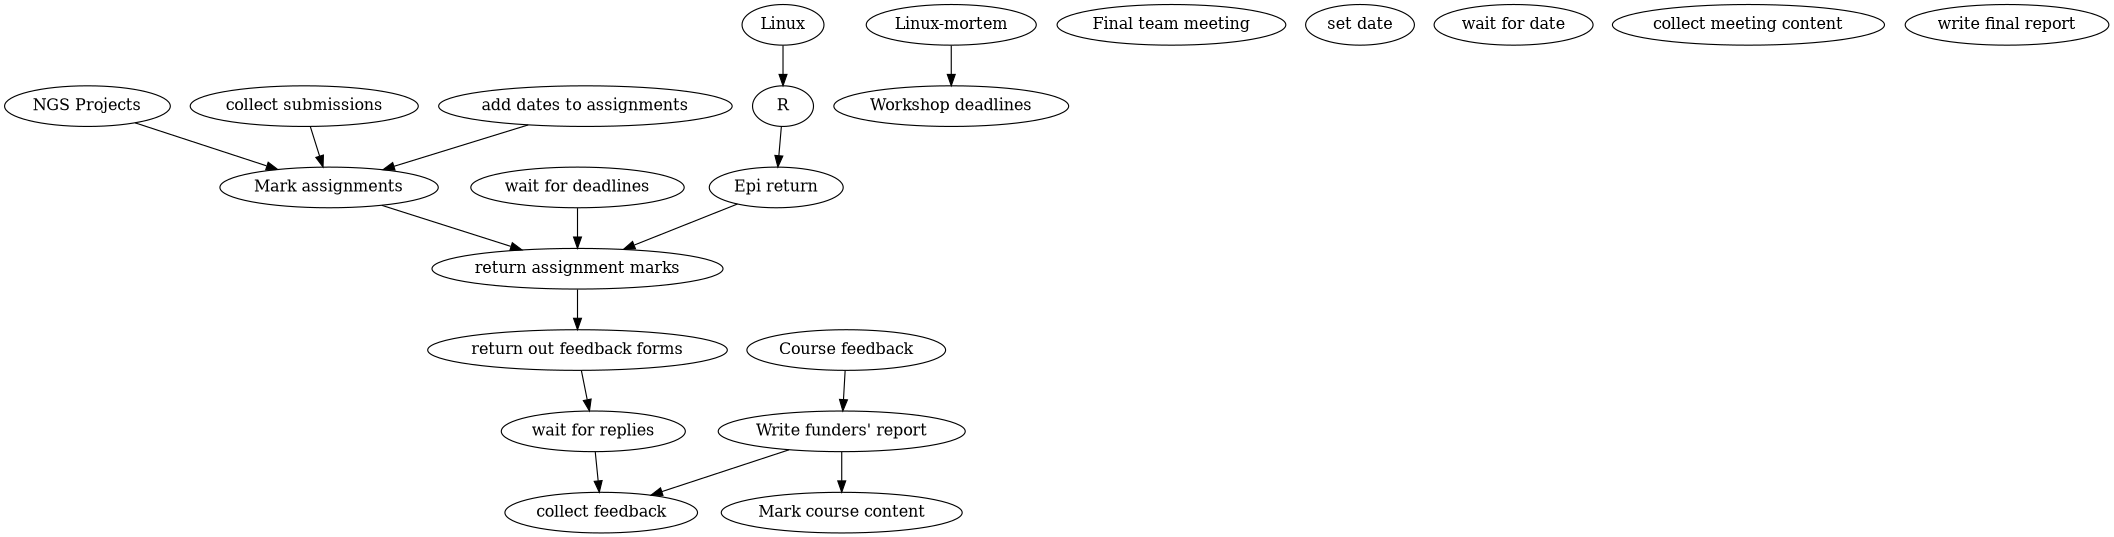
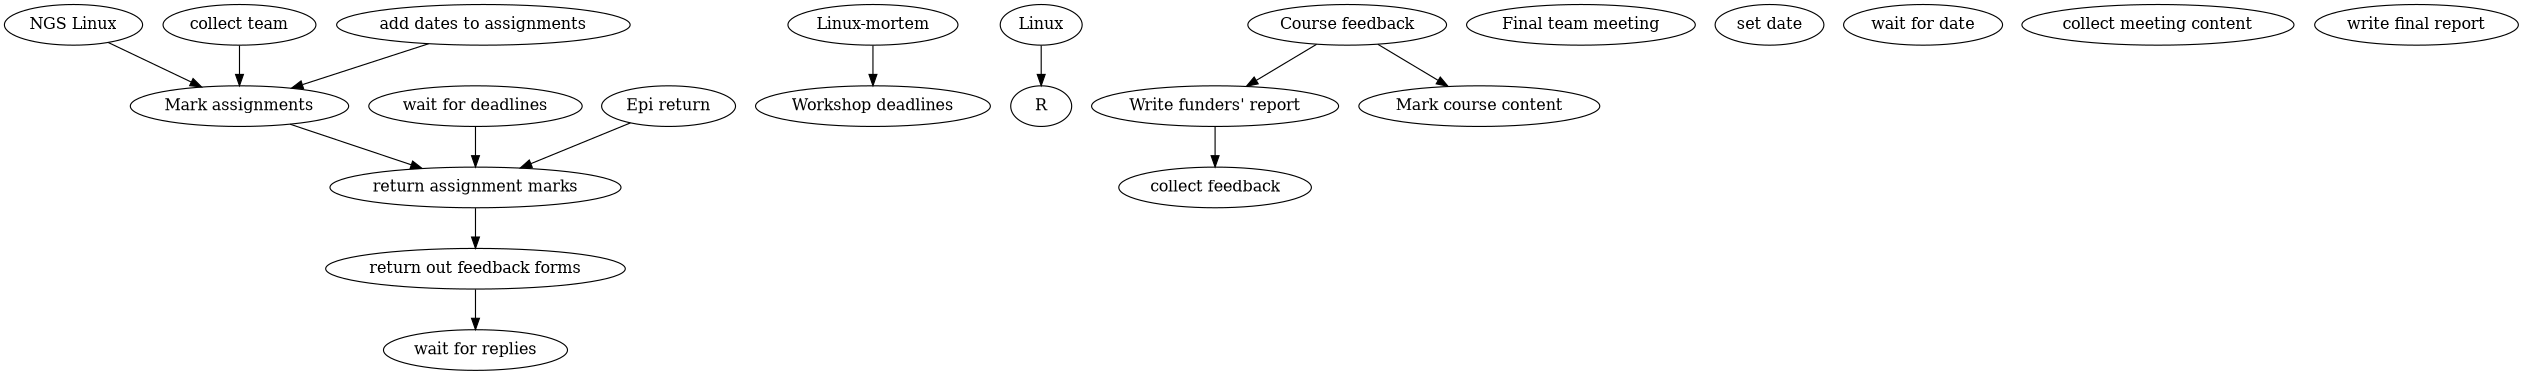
  digraph {
-   n1 [label="NGS Projects"]
+   n1 [label="NGS Linux"]
    n2 [label="Mark assignments"]
    n3 [label="return assignment marks"]
    n4 [label="Linux-mortem"]
    n5 [label="Workshop deadlines"]
-   n6 [label="collect submissions"]
+   n6 [label="collect team"]
    n7 [label="add dates to assignments"]
    n8 [label="wait for deadlines"]
    n9 [label="return out feedback forms"]
    n10 [label=Linux]
    n11 [label=R]
    n12 [label="Epi return"]
    n13 [label="wait for replies"]
    n14 [label="Course feedback"]
    n15 [label="Write funders' report"]
    n16 [label="collect feedback"]
    n17 [label="Mark course content"]
    n18 [label="Final team meeting"]
    n19 [label="set date"]
    n20 [label="wait for date"]
    n21 [label="collect meeting content"]
    n22 [label="write final report"]
    n1 -> n2
    n2 -> n3
    n3 -> n9
    n4 -> n5
    n6 -> n2
    n7 -> n2
    n8 -> n3
    n9 -> n13
    n10 -> n11
-   n11 -> n12
    n12 -> n3
-   n13 -> n16
    n14 -> n15
    n15 -> n16
-   n15 -> n17
+   n14 -> n17
  }
